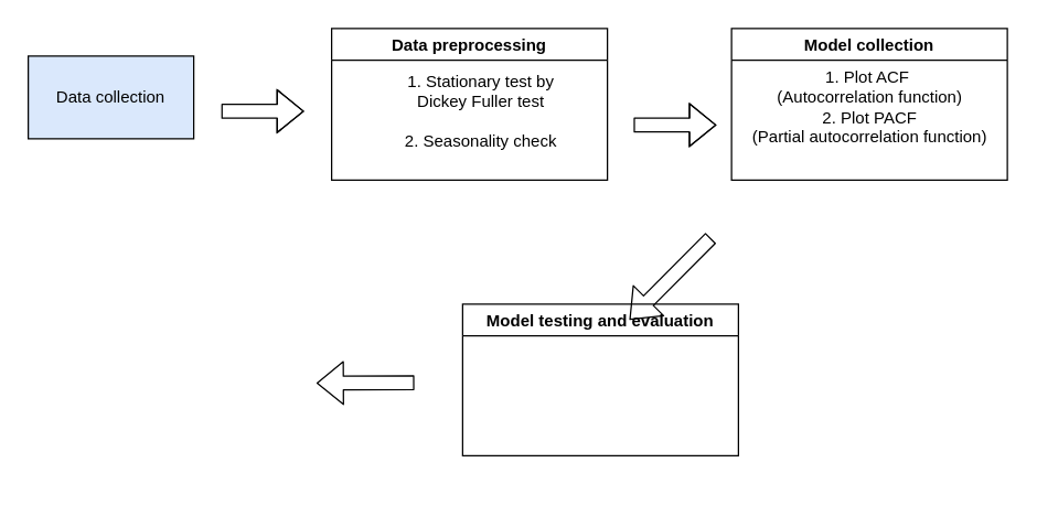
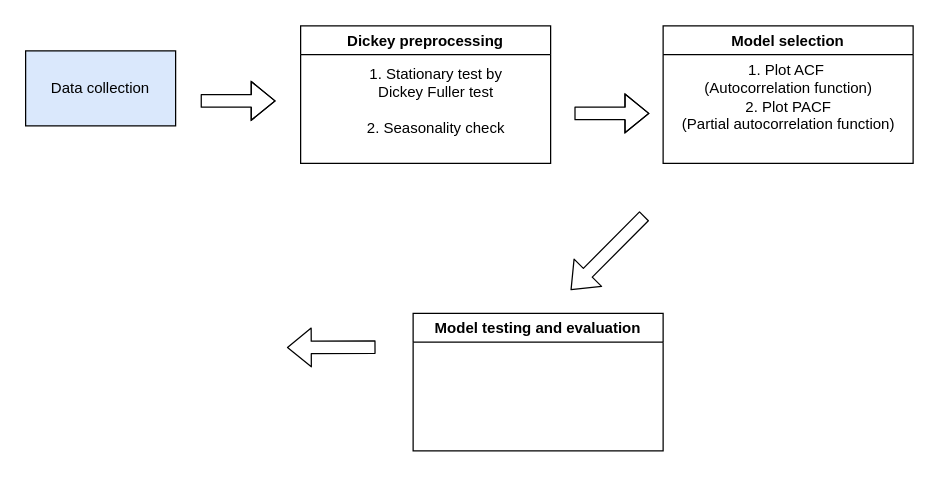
  <mxCell id="0" />
  <mxCell id="1" parent="0" />
- <mxCell id="2" value="Data preprocessing" style="swimlane;" vertex="1" parent="1"><mxGeometry x="240" y="20" width="200" height="110" as="geometry" /></mxCell>
- <mxCell id="3" value="Model collection" style="swimlane;" vertex="1" parent="1"><mxGeometry x="530" y="20" width="200" height="110" as="geometry" /></mxCell>
+ <mxCell id="2" value="Dickey preprocessing" style="swimlane;" vertex="1" parent="1"><mxGeometry x="240" y="20" width="200" height="110" as="geometry" /></mxCell>
+ <mxCell id="3" value="Model selection" style="swimlane;" vertex="1" parent="1"><mxGeometry x="530" y="20" width="200" height="110" as="geometry" /></mxCell>
  <mxCell id="4" value="Data collection" style="rounded=0;whiteSpace=wrap;html=1;fillColor=#dae8fc;" vertex="1" parent="1"><mxGeometry x="20" y="40" width="120" height="60" as="geometry" /></mxCell>
  <mxCell id="5" value="" style="shape=flexArrow;endArrow=classic;html=1;" edge="1" parent="1"><mxGeometry width="50" height="50" relative="1" as="geometry"><mxPoint x="160" y="80" as="sourcePoint" /><mxPoint x="220" y="80" as="targetPoint" /><Array as="points"><mxPoint x="190" y="80" /></Array></mxGeometry></mxCell>
  <mxCell id="6" value="" style="shape=flexArrow;endArrow=classic;html=1;" edge="1" parent="1"><mxGeometry width="50" height="50" relative="1" as="geometry"><mxPoint x="459" y="90" as="sourcePoint" /><mxPoint x="519" y="90" as="targetPoint" /><Array as="points"><mxPoint x="489" y="90" /></Array></mxGeometry></mxCell>
  <mxCell id="7" value="1. Stationary test by &lt;br&gt;Dickey Fuller test&lt;br&gt;&lt;br&gt;2. Seasonality check" style="text;html=1;align=center;verticalAlign=middle;resizable=0;points=[];autosize=1;strokeColor=none;fillColor=none;" vertex="1" parent="1"><mxGeometry x="283" y="50" width="130" height="60" as="geometry" /></mxCell>
  <mxCell id="8" value="1. Plot ACF&amp;nbsp;&lt;br&gt;(Autocorrelation function)&lt;br&gt;2. Plot PACF&lt;br&gt;(Partial autocorrelation function)" style="text;html=1;align=center;verticalAlign=middle;resizable=0;points=[];autosize=1;strokeColor=none;fillColor=none;" vertex="1" parent="1"><mxGeometry x="535" y="47" width="190" height="60" as="geometry" /></mxCell>
- <mxCell id="9" value="Model testing and evaluation" style="swimlane;" vertex="1" parent="1"><mxGeometry x="335" y="220" width="200" height="110" as="geometry" /></mxCell>
+ <mxCell id="9" value="Model testing and evaluation" style="swimlane;" vertex="1" parent="1"><mxGeometry x="330" y="250" width="200" height="110" as="geometry" /></mxCell>
  <mxCell id="10" value="" style="shape=flexArrow;endArrow=classic;html=1;entryX=0.35;entryY=0.203;entryDx=0;entryDy=0;entryPerimeter=0;" edge="1" parent="1"><mxGeometry width="50" height="50" relative="1" as="geometry"><mxPoint x="515" y="172" as="sourcePoint" /><mxPoint x="456" y="231.33" as="targetPoint" /></mxGeometry></mxCell>
  <mxCell id="11" value="" style="shape=flexArrow;endArrow=classic;html=1;entryX=0.35;entryY=0.203;entryDx=0;entryDy=0;entryPerimeter=0;" edge="1" parent="1"><mxGeometry width="50" height="50" relative="1" as="geometry"><mxPoint x="300" y="277" as="sourcePoint" /><mxPoint x="229" y="277.33" as="targetPoint" /></mxGeometry></mxCell>
